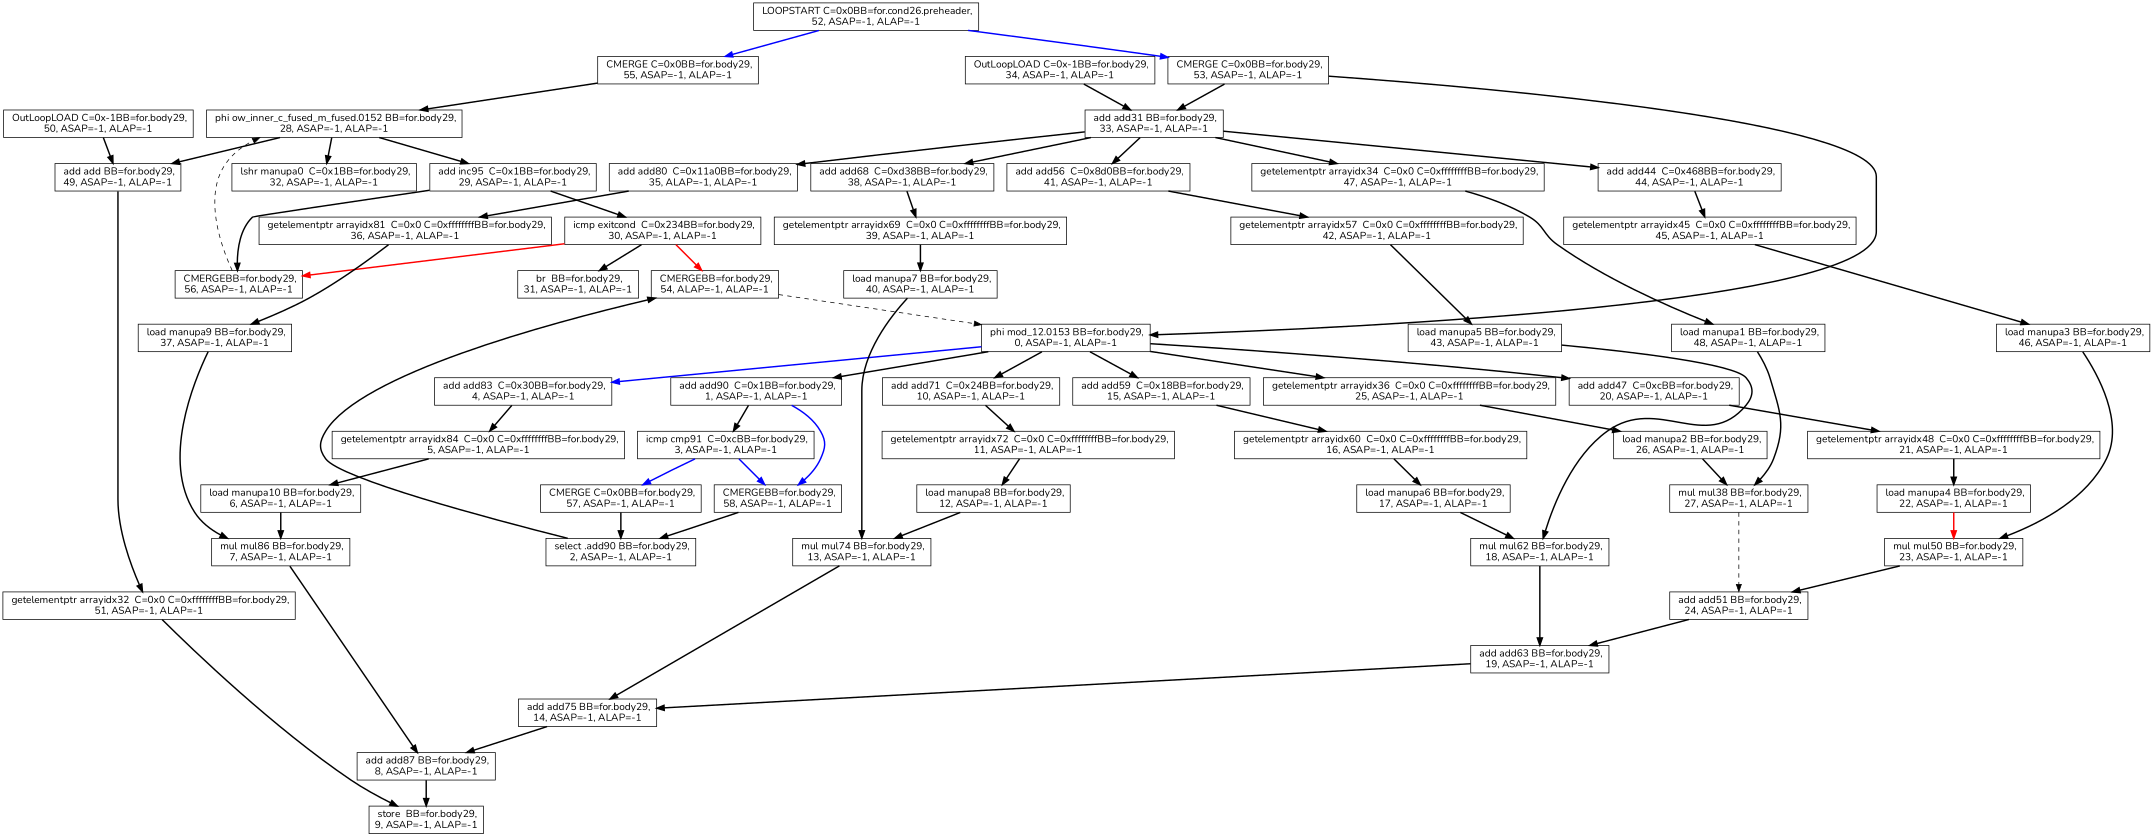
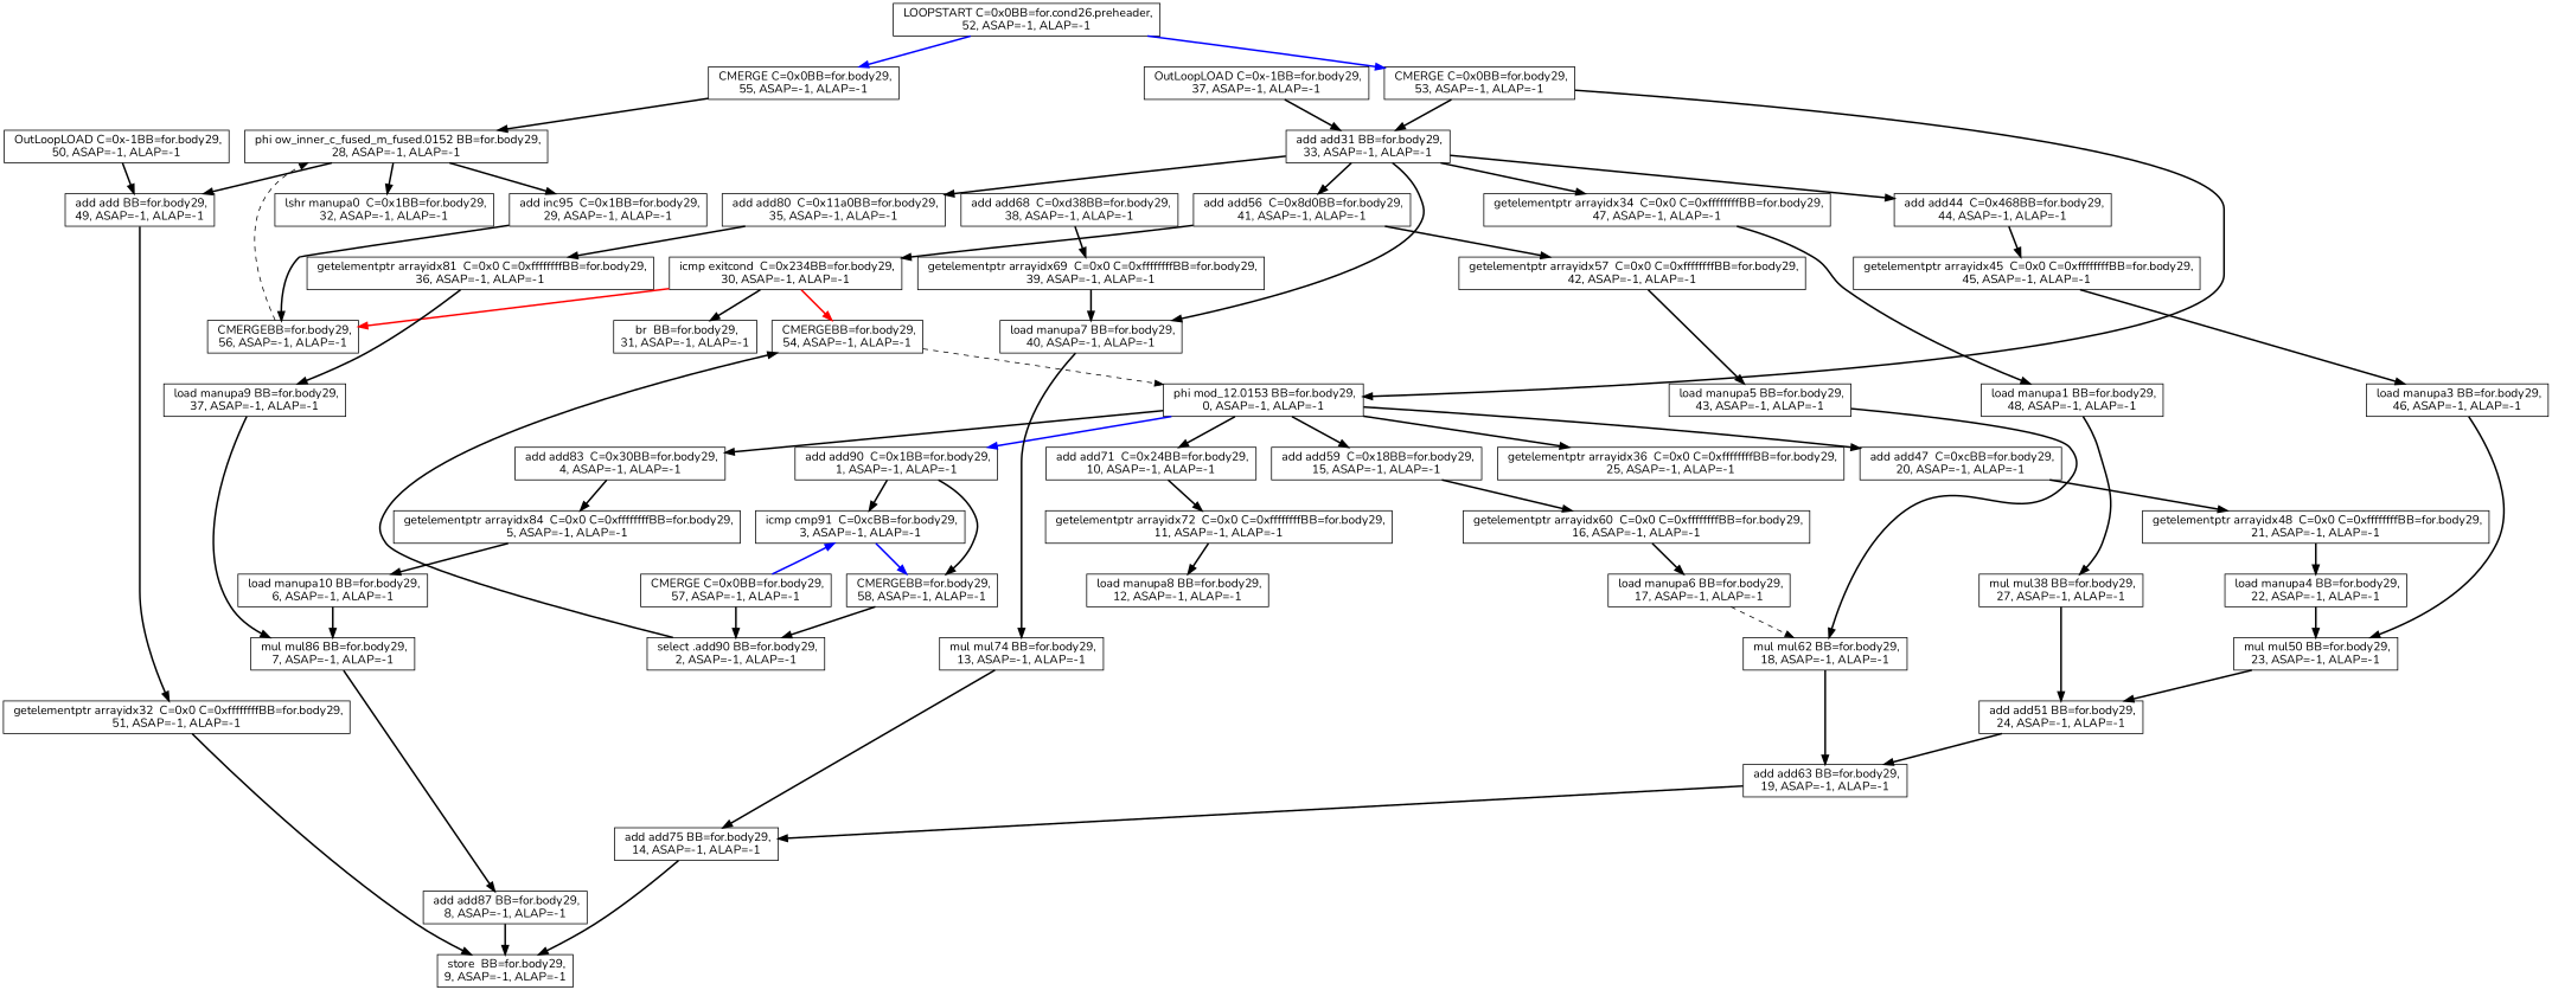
  digraph {
    compound=true
    fontname=Nunito
    nslimit=1000.0
    node [fontname=Nunito shape=box]
    edge [color=black fontname=Nunito style=bold]
    n1 [label=" LOOPSTART C=0x0BB=for.cond26.preheader,\n52, ASAP=-1, ALAP=-1"]
    n2 [label=" CMERGE C=0x0BB=for.body29,\n55, ASAP=-1, ALAP=-1"]
    n3 [label=" CMERGE C=0x0BB=for.body29,\n53, ASAP=-1, ALAP=-1"]
    n4 [label=" phi ow_inner_c_fused_m_fused.0152 BB=for.body29,\n28, ASAP=-1, ALAP=-1"]
    n5 [label=" phi mod_12.0153 BB=for.body29,\n0, ASAP=-1, ALAP=-1"]
    n6 [label=" add add31 BB=for.body29,\n33, ASAP=-1, ALAP=-1"]
    n7 [label=" add add90  C=0x1BB=for.body29,\n1, ASAP=-1, ALAP=-1"]
    n8 [label=" add add83  C=0x30BB=for.body29,\n4, ASAP=-1, ALAP=-1"]
    n9 [label=" add add71  C=0x24BB=for.body29,\n10, ASAP=-1, ALAP=-1"]
    n10 [label=" add add59  C=0x18BB=for.body29,\n15, ASAP=-1, ALAP=-1"]
    n11 [label=" add add47  C=0xcBB=for.body29,\n20, ASAP=-1, ALAP=-1"]
    n12 [label=" getelementptr arrayidx36  C=0x0 C=0xffffffffBB=for.body29,\n25, ASAP=-1, ALAP=-1"]
    n13 [label=" icmp cmp91  C=0xcBB=for.body29,\n3, ASAP=-1, ALAP=-1"]
    n14 [label=" CMERGEBB=for.body29,\n58, ASAP=-1, ALAP=-1"]
    n15 [label=" getelementptr arrayidx84  C=0x0 C=0xffffffffBB=for.body29,\n5, ASAP=-1, ALAP=-1"]
    n16 [label=" getelementptr arrayidx72  C=0x0 C=0xffffffffBB=for.body29,\n11, ASAP=-1, ALAP=-1"]
    n17 [label=" getelementptr arrayidx60  C=0x0 C=0xffffffffBB=for.body29,\n16, ASAP=-1, ALAP=-1"]
    n18 [label=" getelementptr arrayidx48  C=0x0 C=0xffffffffBB=for.body29,\n21, ASAP=-1, ALAP=-1"]
-   n19 [label=" load manupa2 BB=for.body29,\n26, ASAP=-1, ALAP=-1"]
    n20 [label=" CMERGE C=0x0BB=for.body29,\n57, ASAP=-1, ALAP=-1"]
    n21 [label=" select .add90 BB=for.body29,\n2, ASAP=-1, ALAP=-1"]
-   n22 [label=" CMERGEBB=for.body29,\n54, ALAP=-1, ALAP=-1"]
+   n22 [label=" CMERGEBB=for.body29,\n54, ASAP=-1, ALAP=-1"]
    n23 [label=" load manupa10 BB=for.body29,\n6, ASAP=-1, ALAP=-1"]
    n24 [label=" mul mul86 BB=for.body29,\n7, ASAP=-1, ALAP=-1"]
    n25 [label=" add add87 BB=for.body29,\n8, ASAP=-1, ALAP=-1"]
    n26 [label=" store  BB=for.body29,\n9, ASAP=-1, ALAP=-1"]
    n27 [label=" load manupa8 BB=for.body29,\n12, ASAP=-1, ALAP=-1"]
    n28 [label=" mul mul74 BB=for.body29,\n13, ASAP=-1, ALAP=-1"]
    n29 [label=" add add75 BB=for.body29,\n14, ASAP=-1, ALAP=-1"]
    n30 [label=" load manupa6 BB=for.body29,\n17, ASAP=-1, ALAP=-1"]
    n31 [label=" mul mul62 BB=for.body29,\n18, ASAP=-1, ALAP=-1"]
    n32 [label=" add add63 BB=for.body29,\n19, ASAP=-1, ALAP=-1"]
    n33 [label=" lshr manupa0  C=0x1BB=for.body29,\n32, ASAP=-1, ALAP=-1"]
-   n34 [label=" add add80  C=0x11a0BB=for.body29,\n35, ALAP=-1, ALAP=-1"]
+   n34 [label=" add add80  C=0x11a0BB=for.body29,\n35, ASAP=-1, ALAP=-1"]
    n35 [label=" add add68  C=0xd38BB=for.body29,\n38, ASAP=-1, ALAP=-1"]
    n36 [label=" add add56  C=0x8d0BB=for.body29,\n41, ASAP=-1, ALAP=-1"]
    n37 [label=" add add44  C=0x468BB=for.body29,\n44, ASAP=-1, ALAP=-1"]
    n38 [label=" getelementptr arrayidx34  C=0x0 C=0xffffffffBB=for.body29,\n47, ASAP=-1, ALAP=-1"]
    n39 [label=" load manupa4 BB=for.body29,\n22, ASAP=-1, ALAP=-1"]
    n40 [label=" mul mul50 BB=for.body29,\n23, ASAP=-1, ALAP=-1"]
    n41 [label=" add add51 BB=for.body29,\n24, ASAP=-1, ALAP=-1"]
    n42 [label=" mul mul38 BB=for.body29,\n27, ASAP=-1, ALAP=-1"]
    n43 [label=" add inc95  C=0x1BB=for.body29,\n29, ASAP=-1, ALAP=-1"]
    n44 [label=" add add BB=for.body29,\n49, ASAP=-1, ALAP=-1"]
    n45 [label=" icmp exitcond  C=0x234BB=for.body29,\n30, ASAP=-1, ALAP=-1"]
    n46 [label=" CMERGEBB=for.body29,\n56, ASAP=-1, ALAP=-1"]
    n47 [label=" getelementptr arrayidx32  C=0x0 C=0xffffffffBB=for.body29,\n51, ASAP=-1, ALAP=-1"]
    n48 [label=" br  BB=for.body29,\n31, ASAP=-1, ALAP=-1"]
    n49 [label=" getelementptr arrayidx81  C=0x0 C=0xffffffffBB=for.body29,\n36, ASAP=-1, ALAP=-1"]
    n50 [label=" getelementptr arrayidx69  C=0x0 C=0xffffffffBB=for.body29,\n39, ASAP=-1, ALAP=-1"]
    n51 [label=" getelementptr arrayidx57  C=0x0 C=0xffffffffBB=for.body29,\n42, ASAP=-1, ALAP=-1"]
    n52 [label=" getelementptr arrayidx45  C=0x0 C=0xffffffffBB=for.body29,\n45, ASAP=-1, ALAP=-1"]
    n53 [label=" load manupa1 BB=for.body29,\n48, ASAP=-1, ALAP=-1"]
-   n54 [label=" OutLoopLOAD C=0x-1BB=for.body29,\n34, ASAP=-1, ALAP=-1"]
+   n54 [label=" OutLoopLOAD C=0x-1BB=for.body29,\n37, ASAP=-1, ALAP=-1"]
    n55 [label=" load manupa9 BB=for.body29,\n37, ASAP=-1, ALAP=-1"]
    n56 [label=" load manupa7 BB=for.body29,\n40, ASAP=-1, ALAP=-1"]
    n57 [label=" load manupa5 BB=for.body29,\n43, ASAP=-1, ALAP=-1"]
    n58 [label=" load manupa3 BB=for.body29,\n46, ASAP=-1, ALAP=-1"]
    n59 [label=" OutLoopLOAD C=0x-1BB=for.body29,\n50, ASAP=-1, ALAP=-1"]
    n1 -> n2 [color=blue]
    n1 -> n3 [color=blue]
    n2 -> n4
    n3 -> n5
    n3 -> n6
    n4 -> n33
    n4 -> n43
    n4 -> n44
-   n5 -> n7
-   n5 -> n8 [color=blue]
+   n5 -> n7 [color=blue]
+   n5 -> n8
    n5 -> n9
    n5 -> n10
    n5 -> n11
    n5 -> n12
    n6 -> n34
-   n6 -> n35
+   n6 -> n56
    n6 -> n36
    n6 -> n37
    n6 -> n38
    n7 -> n13
-   n7 -> n14 [color=blue]
+   n7 -> n14
    n8 -> n15
    n9 -> n16
    n10 -> n17
    n11 -> n18
-   n12 -> n19
    n13 -> n14 [color=blue]
-   n13 -> n20 [color=blue]
+   n20 -> n13 [color=blue]
    n14 -> n21
    n15 -> n23
    n16 -> n27
    n17 -> n30
    n18 -> n39
-   n19 -> n42
    n20 -> n21
    n21 -> n22
    n22 -> n5 [style=dashed]
    n23 -> n24
    n24 -> n25
    n25 -> n26
-   n27 -> n28
    n28 -> n29
-   n29 -> n25
-   n30 -> n31
+   n29 -> n26
+   n30 -> n31 [style=dashed]
    n31 -> n32
    n32 -> n29
    n34 -> n49
    n35 -> n50
    n36 -> n51
    n37 -> n52
    n38 -> n53
-   n39 -> n40 [color=red]
+   n39 -> n40
    n40 -> n41
    n41 -> n32
-   n42 -> n41 [style=dashed]
-   n43 -> n45
+   n42 -> n41
+   n36 -> n45
    n43 -> n46
    n44 -> n47
    n45 -> n22 [color=red]
    n45 -> n46 [color=red]
    n45 -> n48
    n46 -> n4 [style=dashed]
    n47 -> n26
    n49 -> n55
    n50 -> n56
    n51 -> n57
    n52 -> n58
    n53 -> n42
    n54 -> n6
    n55 -> n24
    n56 -> n28
    n57 -> n31
    n58 -> n40
    n59 -> n44
  }
